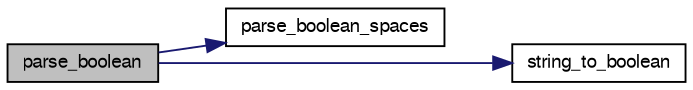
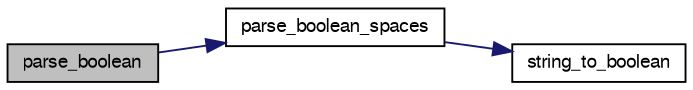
  digraph {
    rankdir=LR
    node [color=black fontname=FreeSans fontsize=10 shape=record]
    edge [color=midnightblue fontname=FreeSans fontsize=10 labelfontname=FreeSans labelfontsize=10 style=solid]
    n1 [fillcolor=grey75 fontcolor=black height=0.2 label=parse_boolean style=filled width=0.4]
    n2 [height=0.2 label=parse_boolean_spaces width=0.4]
    n3 [height=0.2 label=string_to_boolean width=0.4]
    n1 -> n2
-   n1 -> n3
+   n2 -> n3
  }
